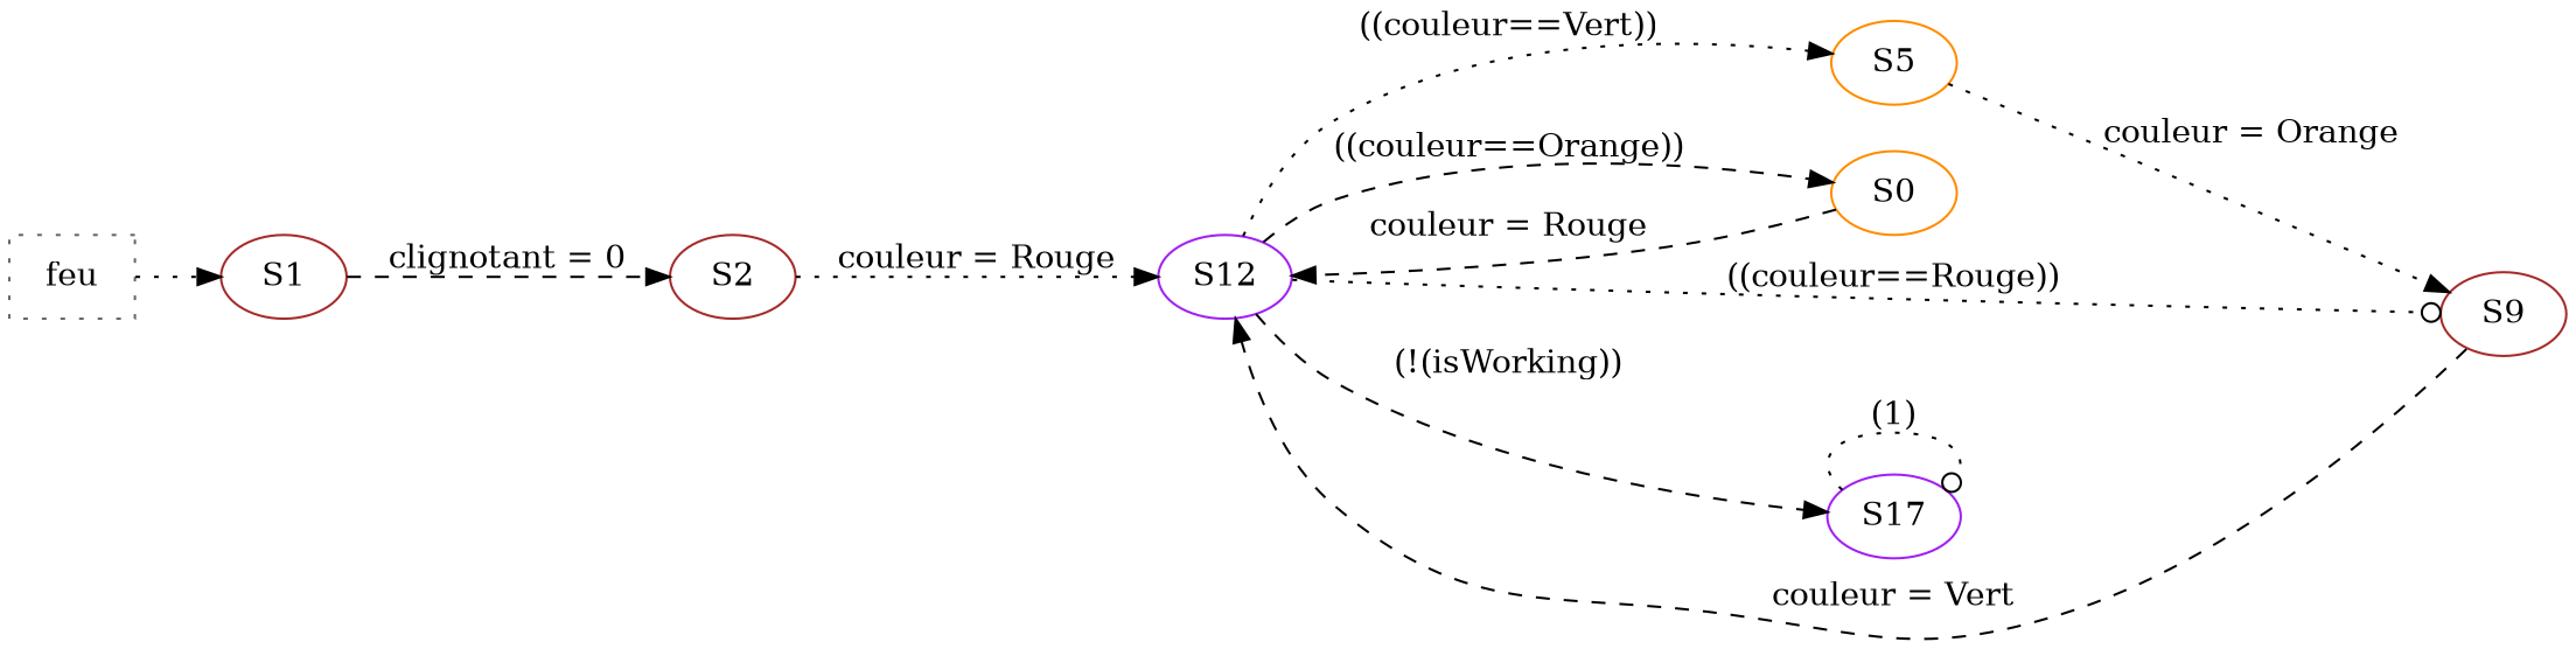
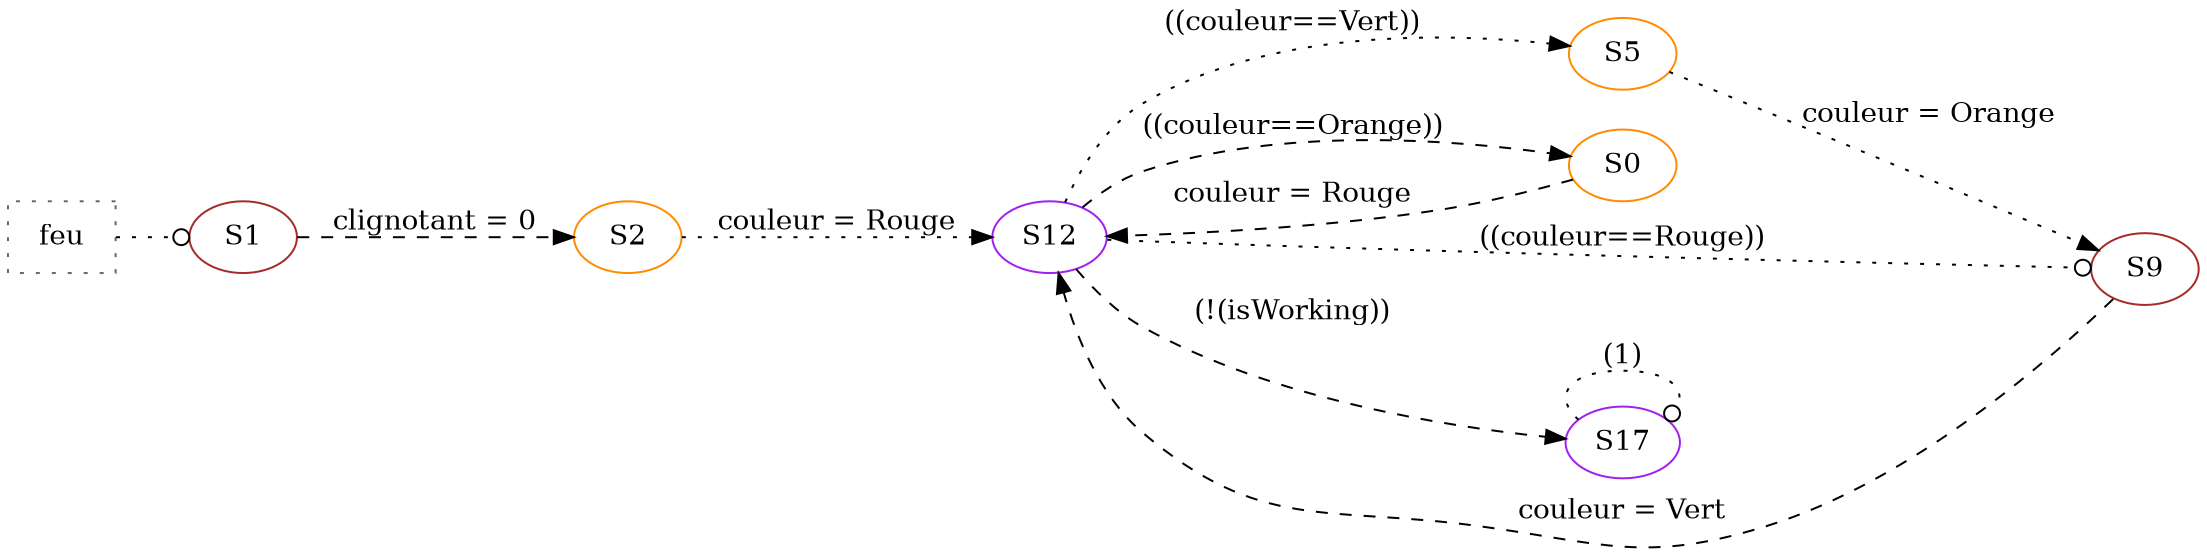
  digraph {
    rankdir=LR
    node [color=darkorange]
    edge [arrowhead=normal style=dotted color=black]
    n1 [color=gray40 label=feu shape=box style=dotted]
    S1 [color=brown]
-   S2 [color=brown]
+   S2
    S12 [color=purple]
    S5
    n6 [label=S0]
    S9 [color=brown]
    S17 [color=purple]
-   n1 -> S1 [color=""]
+   n1 -> S1 [arrowhead=odot color=""]
    S1 -> S2 [label="clignotant = 0" style=dashed]
    S2 -> S12 [label="couleur = Rouge"]
    S12 -> S5 [label="((couleur==Vert))"]
    S12 -> n6 [label="((couleur==Orange))" style=dashed]
    S12 -> S9 [arrowhead=odot label="((couleur==Rouge))"]
    S12 -> S17 [label="(!(isWorking))" style=dashed]
    S5 -> S9 [label="couleur = Orange"]
    n6 -> S12 [label="couleur = Rouge" style=dashed]
    S9 -> S12 [label="couleur = Vert" style=dashed]
    S17 -> S17 [arrowhead=odot label="(1)"]
  }
